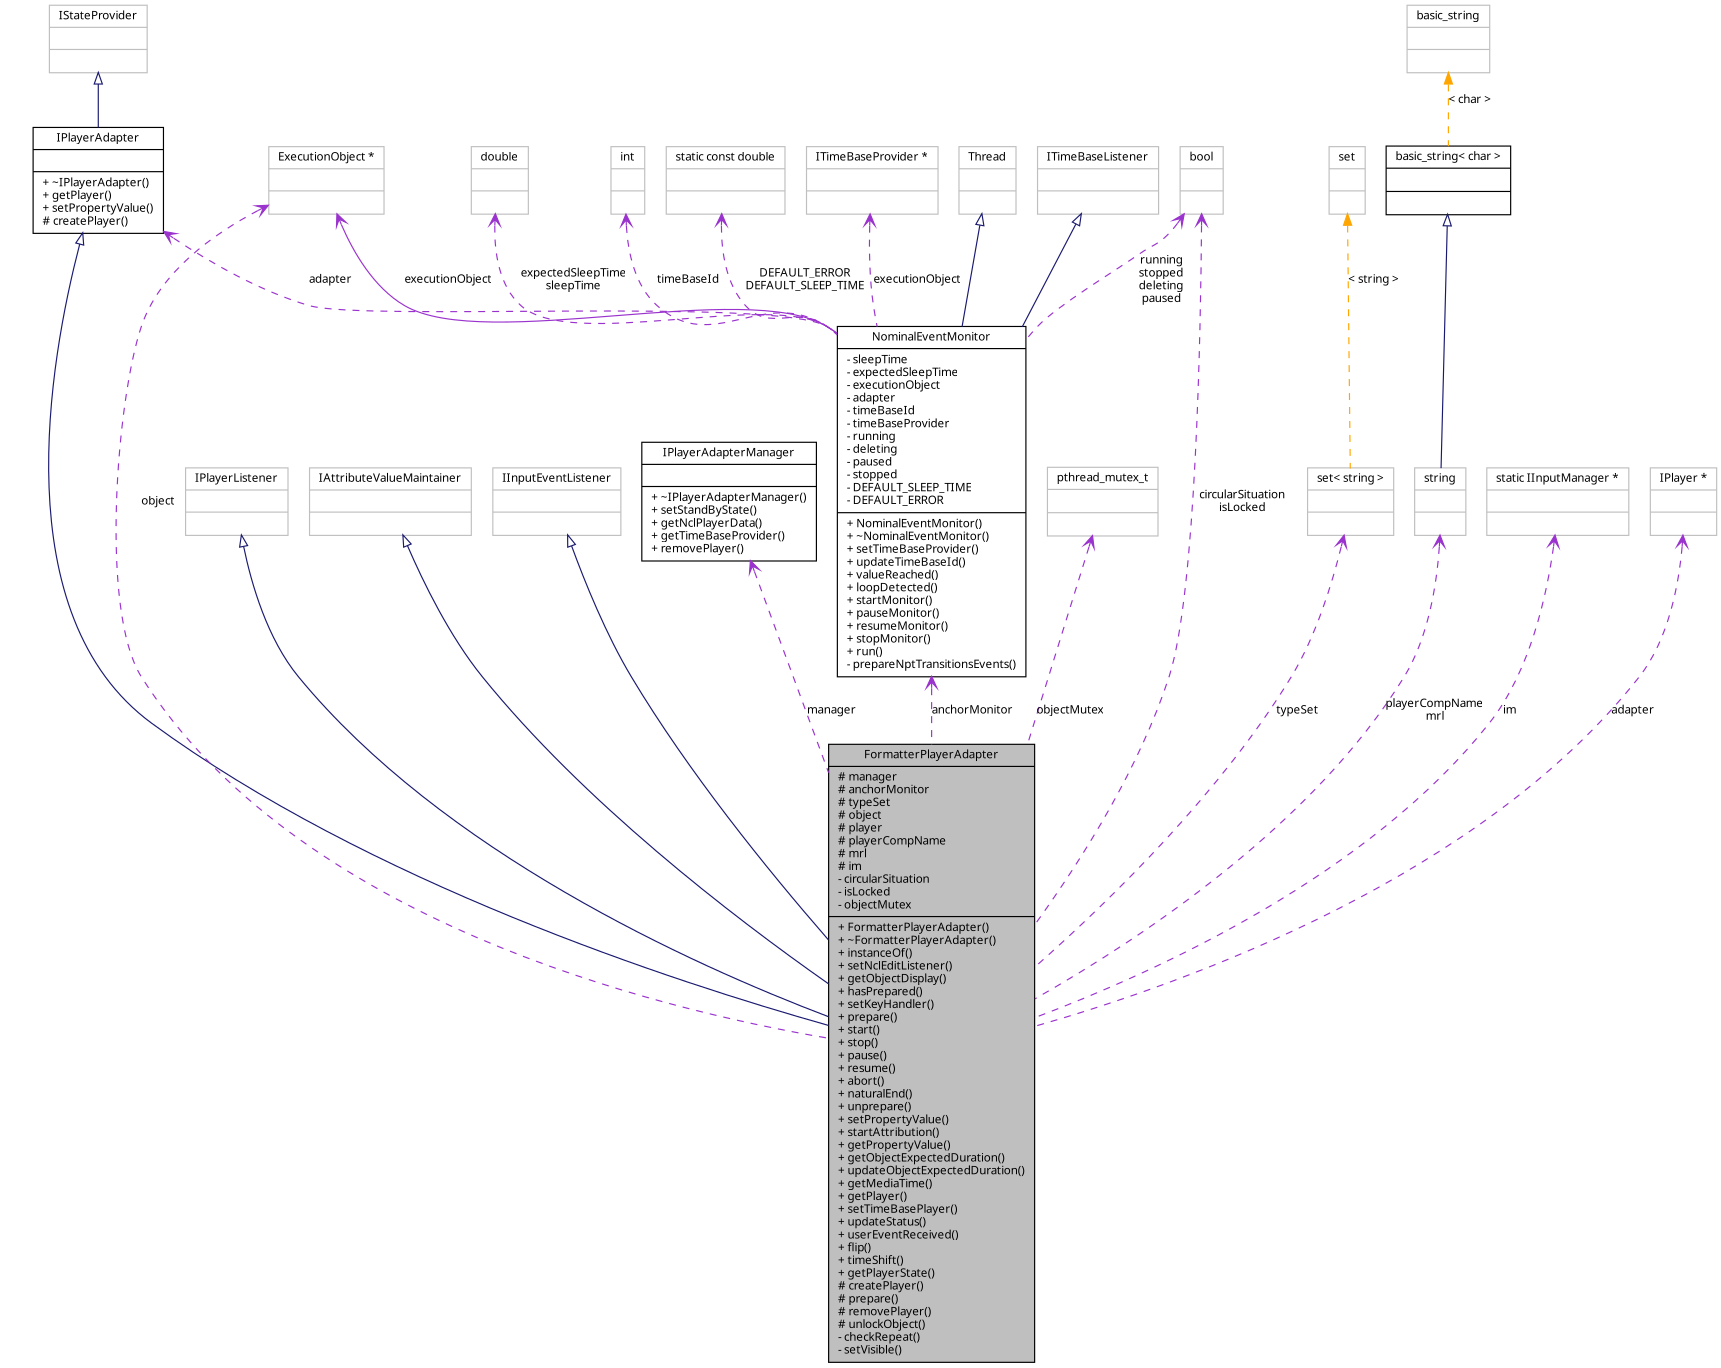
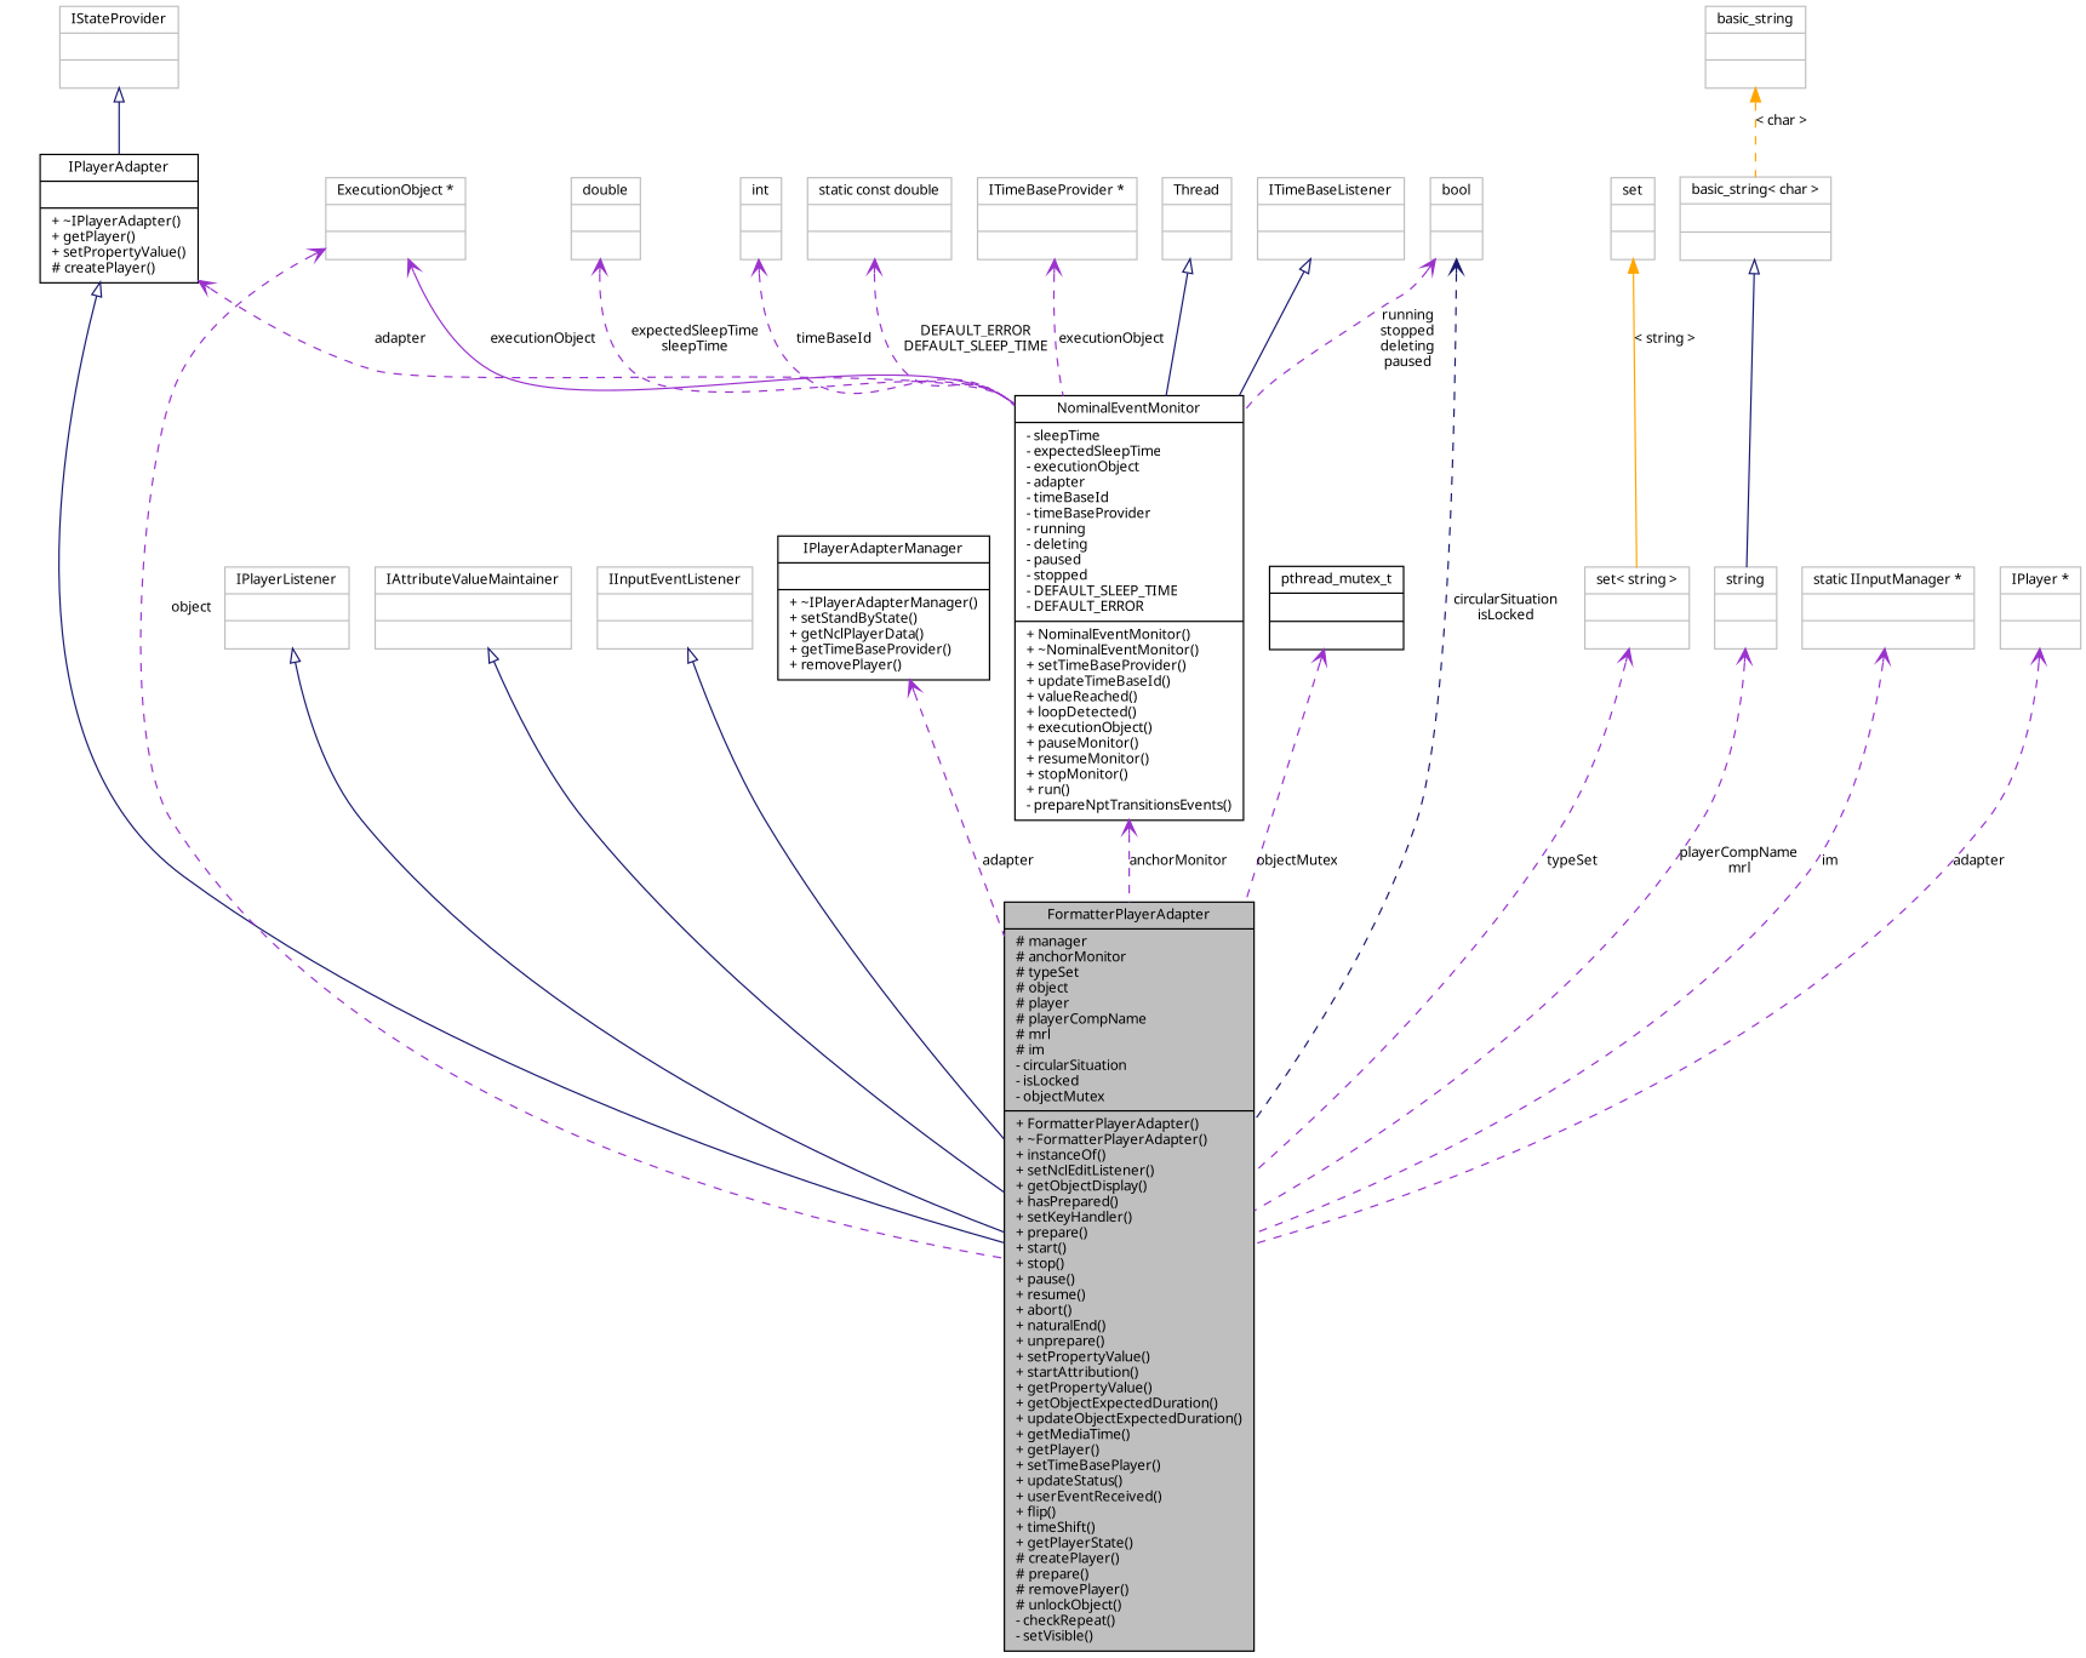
  digraph {
    node [color=grey75 fillcolor=white fontname="FreeSans.ttf" fontsize=10 shape=record style=filled]
    edge [arrowtail=open color=darkorchid3 dir=back fontname="FreeSans.ttf" fontsize=10 labelfontname="FreeSans.ttf" labelfontsize=10 style=dashed]
    n1 [color=black fillcolor=grey75 fontcolor=black height=0.2 label="{FormatterPlayerAdapter\n|# manager\l# anchorMonitor\l# typeSet\l# object\l# player\l# playerCompName\l# mrl\l# im\l- circularSituation\l- isLocked\l- objectMutex\l|+ FormatterPlayerAdapter()\l+ ~FormatterPlayerAdapter()\l+ instanceOf()\l+ setNclEditListener()\l+ getObjectDisplay()\l+ hasPrepared()\l+ setKeyHandler()\l+ prepare()\l+ start()\l+ stop()\l+ pause()\l+ resume()\l+ abort()\l+ naturalEnd()\l+ unprepare()\l+ setPropertyValue()\l+ startAttribution()\l+ getPropertyValue()\l+ getObjectExpectedDuration()\l+ updateObjectExpectedDuration()\l+ getMediaTime()\l+ getPlayer()\l+ setTimeBasePlayer()\l+ updateStatus()\l+ userEventReceived()\l+ flip()\l+ timeShift()\l+ getPlayerState()\l# createPlayer()\l# prepare()\l# removePlayer()\l# unlockObject()\l- checkRepeat()\l- setVisible()\l}" width=0.4]
    n2 [color=black height=0.2 label="{IPlayerAdapter\n||+ ~IPlayerAdapter()\l+ getPlayer()\l+ setPropertyValue()\l# createPlayer()\l}" width=0.4]
-   n3 [color=black height=0.2 label="{NominalEventMonitor\n|- sleepTime\l- expectedSleepTime\l- executionObject\l- adapter\l- timeBaseId\l- timeBaseProvider\l- running\l- deleting\l- paused\l- stopped\l- DEFAULT_SLEEP_TIME\l- DEFAULT_ERROR\l|+ NominalEventMonitor()\l+ ~NominalEventMonitor()\l+ setTimeBaseProvider()\l+ updateTimeBaseId()\l+ valueReached()\l+ loopDetected()\l+ startMonitor()\l+ pauseMonitor()\l+ resumeMonitor()\l+ stopMonitor()\l+ run()\l- prepareNptTransitionsEvents()\l}" width=0.4]
+   n3 [color=black height=0.2 label="{NominalEventMonitor\n|- sleepTime\l- expectedSleepTime\l- executionObject\l- adapter\l- timeBaseId\l- timeBaseProvider\l- running\l- deleting\l- paused\l- stopped\l- DEFAULT_SLEEP_TIME\l- DEFAULT_ERROR\l|+ NominalEventMonitor()\l+ ~NominalEventMonitor()\l+ setTimeBaseProvider()\l+ updateTimeBaseId()\l+ valueReached()\l+ loopDetected()\l+ executionObject()\l+ pauseMonitor()\l+ resumeMonitor()\l+ stopMonitor()\l+ run()\l- prepareNptTransitionsEvents()\l}" width=0.4]
    n4 [height=0.2 label="{IStateProvider\n||}" width=0.4]
    n5 [height=0.2 label="{IPlayerListener\n||}" width=0.4]
    n6 [height=0.2 label="{IAttributeValueMaintainer\n||}" width=0.4]
    n7 [height=0.2 label="{IInputEventListener\n||}" width=0.4]
    n8 [color=black height=0.2 label="{IPlayerAdapterManager\n||+ ~IPlayerAdapterManager()\l+ setStandByState()\l+ getNclPlayerData()\l+ getTimeBaseProvider()\l+ removePlayer()\l}" width=0.4]
    n9 [height=0.2 label="{set\< string \>\n||}" width=0.4]
    n10 [height=0.2 label="{set\n||}" width=0.4]
-   n11 [height=0.2 label="{pthread_mutex_t\n||}" width=0.4]
+   n11 [color=black height=0.2 label="{pthread_mutex_t\n||}" width=0.4]
    n12 [height=0.2 label="{ExecutionObject *\n||}" width=0.4]
    n13 [height=0.2 label="{bool\n||}" width=0.4]
    n14 [height=0.2 label="{string\n||}" width=0.4]
-   n15 [color=black height=0.2 label="{basic_string\< char \>\n||}" width=0.4]
+   n15 [height=0.2 label="{basic_string\< char \>\n||}" width=0.4]
    n16 [height=0.2 label="{basic_string\n||}" width=0.4]
    n17 [height=0.2 label="{Thread\n||}" width=0.4]
    n18 [height=0.2 label="{ITimeBaseListener\n||}" width=0.4]
    n19 [height=0.2 label="{double\n||}" width=0.4]
    n20 [height=0.2 label="{int\n||}" width=0.4]
    n21 [height=0.2 label="{static const double\n||}" width=0.4]
    n22 [height=0.2 label="{ITimeBaseProvider *\n||}" width=0.4]
    n23 [height=0.2 label="{static IInputManager *\n||}" width=0.4]
    n24 [height=0.2 label="{IPlayer *\n||}" width=0.4]
    n2 -> n1 [arrowtail=empty color=midnightblue style=solid]
    n2 -> n3 [label=adapter]
    n3 -> n1 [label=anchorMonitor]
    n4 -> n2 [arrowtail=empty color=midnightblue style=solid]
    n5 -> n1 [arrowtail=empty color=midnightblue style=solid]
    n6 -> n1 [arrowtail=empty color=midnightblue style=solid]
    n7 -> n1 [arrowtail=empty color=midnightblue style=solid]
-   n8 -> n1 [label=manager]
+   n8 -> n1 [label=adapter]
    n9 -> n1 [label=typeSet]
-   n10 -> n9 [color=orange label="\< string \>" arrowtail=""]
+   n10 -> n9 [color=orange label="\< string \>" style=solid arrowtail=""]
    n11 -> n1 [label=objectMutex]
    n12 -> n1 [label=object]
    n12 -> n3 [label=executionObject style=solid]
-   n13 -> n1 [label="circularSituation\nisLocked"]
+   n13 -> n1 [color=midnightblue label="circularSituation\nisLocked"]
    n13 -> n3 [label="running\nstopped\ndeleting\npaused"]
    n14 -> n1 [label="playerCompName\nmrl"]
    n15 -> n14 [arrowtail=empty color=midnightblue style=solid]
    n16 -> n15 [color=orange label="\< char \>" arrowtail=""]
    n17 -> n3 [arrowtail=empty color=midnightblue style=solid]
    n18 -> n3 [arrowtail=empty color=midnightblue style=solid]
    n19 -> n3 [label="expectedSleepTime\nsleepTime"]
    n20 -> n3 [label=timeBaseId]
    n21 -> n3 [label="DEFAULT_ERROR\nDEFAULT_SLEEP_TIME"]
    n22 -> n3 [label=executionObject]
    n23 -> n1 [label=im]
    n24 -> n1 [label=adapter]
  }
